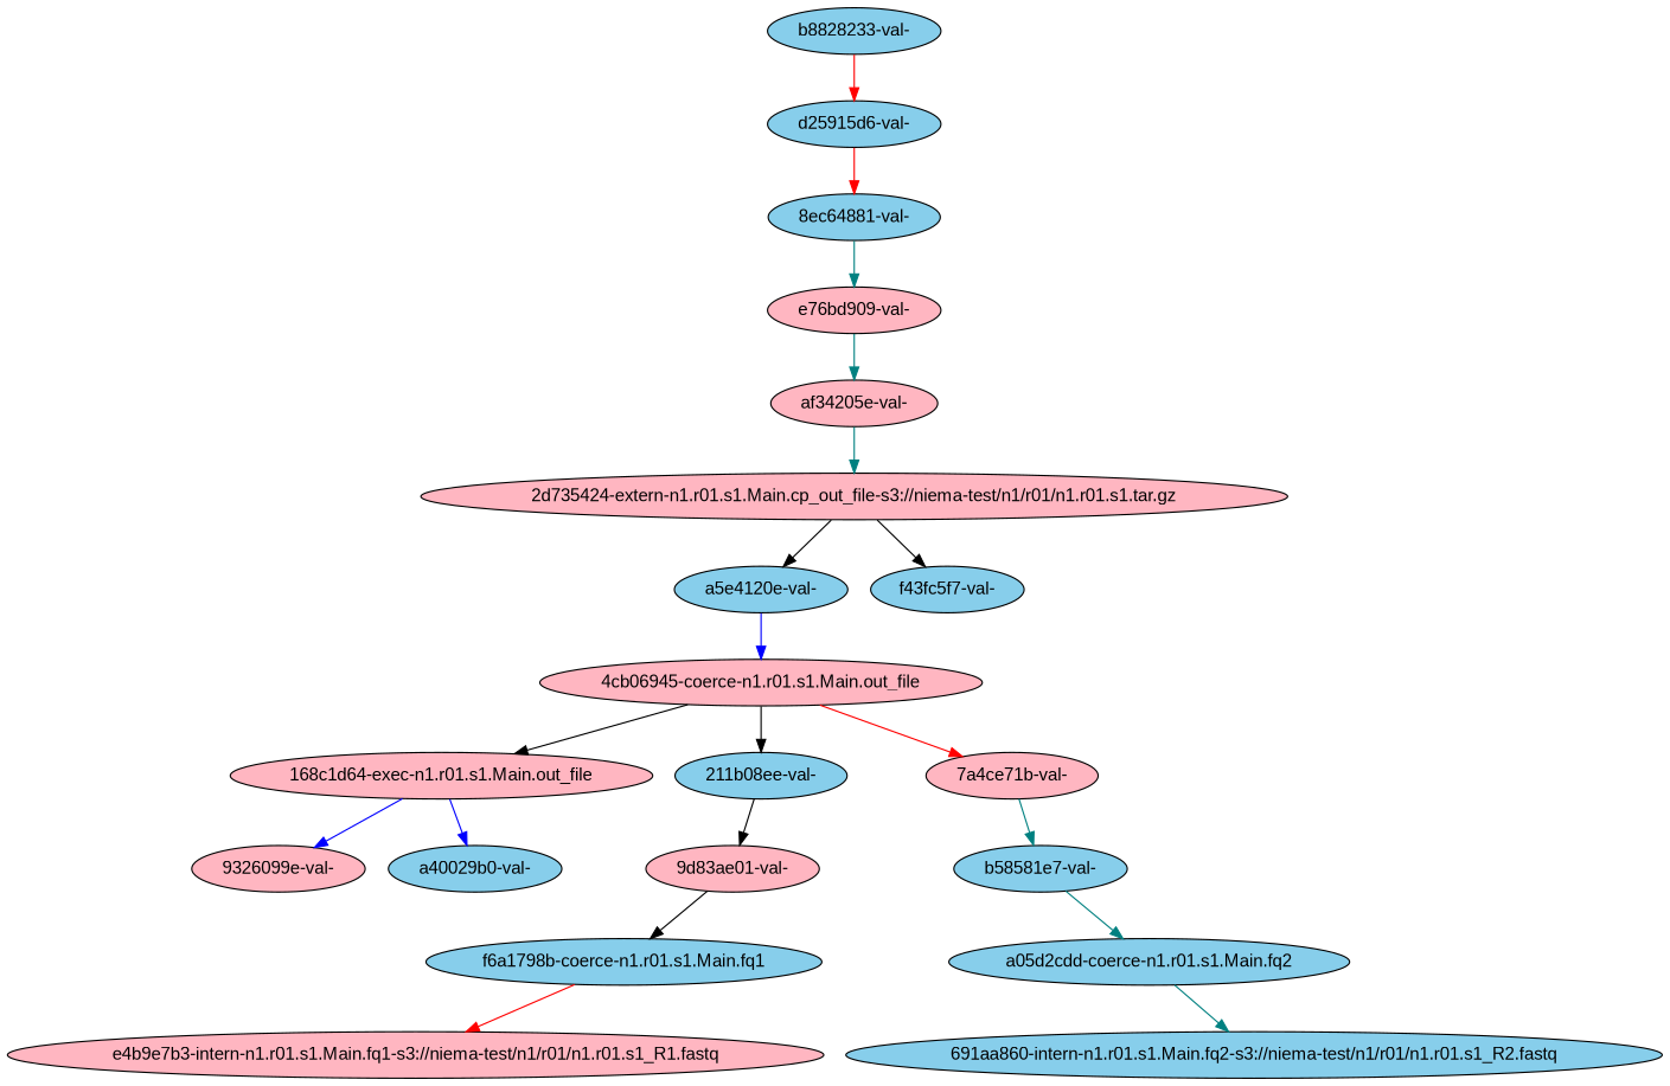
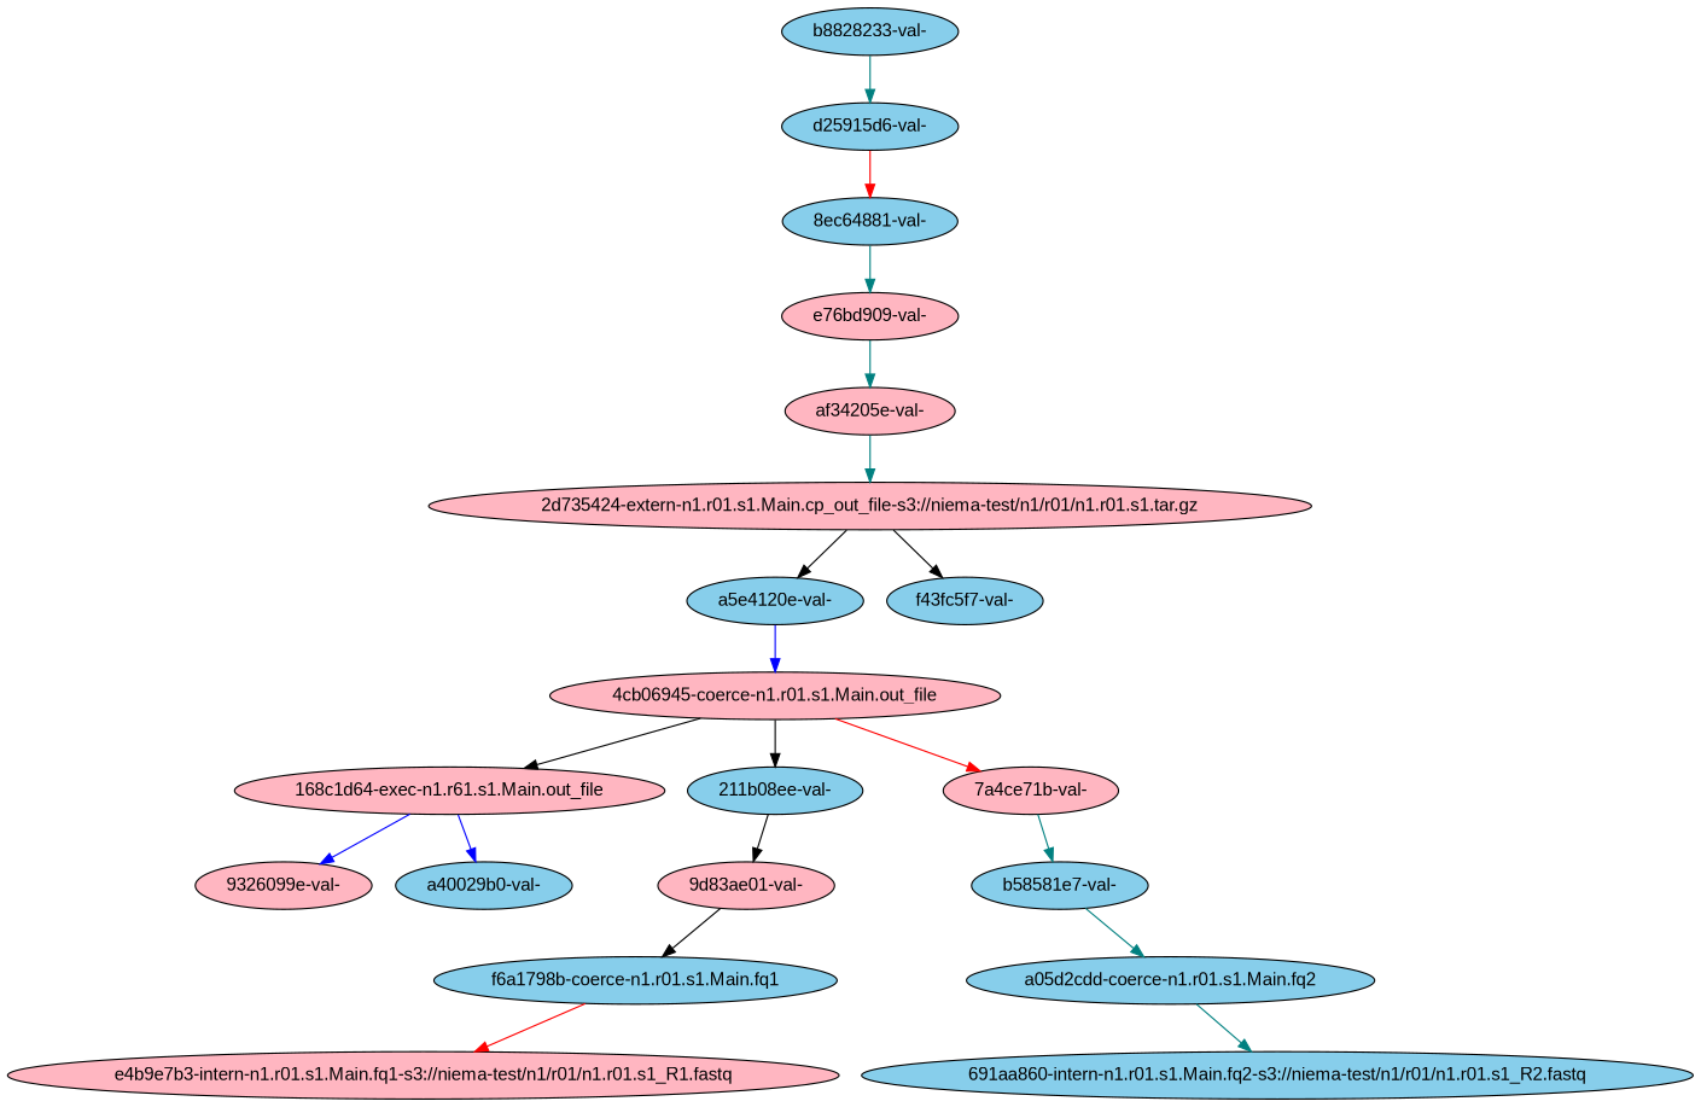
  strict digraph {
    fontname="Liberation Sans"
    node [fillcolor=skyblue fontname="Liberation Sans" style=filled]
    edge [color=teal dynamic=false fontname="Liberation Sans"]
-   "168c1d64-exec-n1.r01.s1.Main.out_file" [fillcolor=lightpink]
+   "168c1d64-exec-n1.r01.s1.Main.out_file" [fillcolor=lightpink label="168c1d64-exec-n1.r61.s1.Main.out_file"]
    "9326099e-val-" [fillcolor=lightpink]
    "a40029b0-val-"
    "9d83ae01-val-" [fillcolor=lightpink]
    "211b08ee-val-"
    "f6a1798b-coerce-n1.r01.s1.Main.fq1"
    "2d735424-extern-n1.r01.s1.Main.cp_out_file-s3://niema-test/n1/r01/n1.r01.s1.tar.gz" [fillcolor=lightpink]
    "a5e4120e-val-"
    "f43fc5f7-val-"
    "4cb06945-coerce-n1.r01.s1.Main.out_file" [fillcolor=lightpink]
    "7a4ce71b-val-" [fillcolor=lightpink]
    "b58581e7-val-"
    "a05d2cdd-coerce-n1.r01.s1.Main.fq2"
    "e76bd909-val-" [fillcolor=lightpink]
    "8ec64881-val-"
    "af34205e-val-" [fillcolor=lightpink]
    "e4b9e7b3-intern-n1.r01.s1.Main.fq1-s3://niema-test/n1/r01/n1.r01.s1_R1.fastq" [fillcolor=lightpink]
    "691aa860-intern-n1.r01.s1.Main.fq2-s3://niema-test/n1/r01/n1.r01.s1_R2.fastq"
    "b8828233-val-"
    "d25915d6-val-"
    "168c1d64-exec-n1.r01.s1.Main.out_file" -> "9326099e-val-" [color=blue dynamic=true]
    "168c1d64-exec-n1.r01.s1.Main.out_file" -> "a40029b0-val-" [color=blue dynamic=true]
    "9d83ae01-val-" -> "f6a1798b-coerce-n1.r01.s1.Main.fq1" [color=black]
    "211b08ee-val-" -> "9d83ae01-val-" [color=black]
    "f6a1798b-coerce-n1.r01.s1.Main.fq1" -> "e4b9e7b3-intern-n1.r01.s1.Main.fq1-s3://niema-test/n1/r01/n1.r01.s1_R1.fastq" [color=red]
    "2d735424-extern-n1.r01.s1.Main.cp_out_file-s3://niema-test/n1/r01/n1.r01.s1.tar.gz" -> "a5e4120e-val-" [color=black]
    "2d735424-extern-n1.r01.s1.Main.cp_out_file-s3://niema-test/n1/r01/n1.r01.s1.tar.gz" -> "f43fc5f7-val-" [color=black dynamic=true]
    "a5e4120e-val-" -> "4cb06945-coerce-n1.r01.s1.Main.out_file" [color=blue]
    "4cb06945-coerce-n1.r01.s1.Main.out_file" -> "168c1d64-exec-n1.r01.s1.Main.out_file" [color=black dynamic=true]
    "4cb06945-coerce-n1.r01.s1.Main.out_file" -> "211b08ee-val-" [color=black]
    "4cb06945-coerce-n1.r01.s1.Main.out_file" -> "7a4ce71b-val-" [color=red]
    "7a4ce71b-val-" -> "b58581e7-val-"
    "b58581e7-val-" -> "a05d2cdd-coerce-n1.r01.s1.Main.fq2"
    "a05d2cdd-coerce-n1.r01.s1.Main.fq2" -> "691aa860-intern-n1.r01.s1.Main.fq2-s3://niema-test/n1/r01/n1.r01.s1_R2.fastq"
    "e76bd909-val-" -> "af34205e-val-"
    "8ec64881-val-" -> "e76bd909-val-"
    "af34205e-val-" -> "2d735424-extern-n1.r01.s1.Main.cp_out_file-s3://niema-test/n1/r01/n1.r01.s1.tar.gz"
-   "b8828233-val-" -> "d25915d6-val-" [color=red]
+   "b8828233-val-" -> "d25915d6-val-"
    "d25915d6-val-" -> "8ec64881-val-" [color=red]
  }
